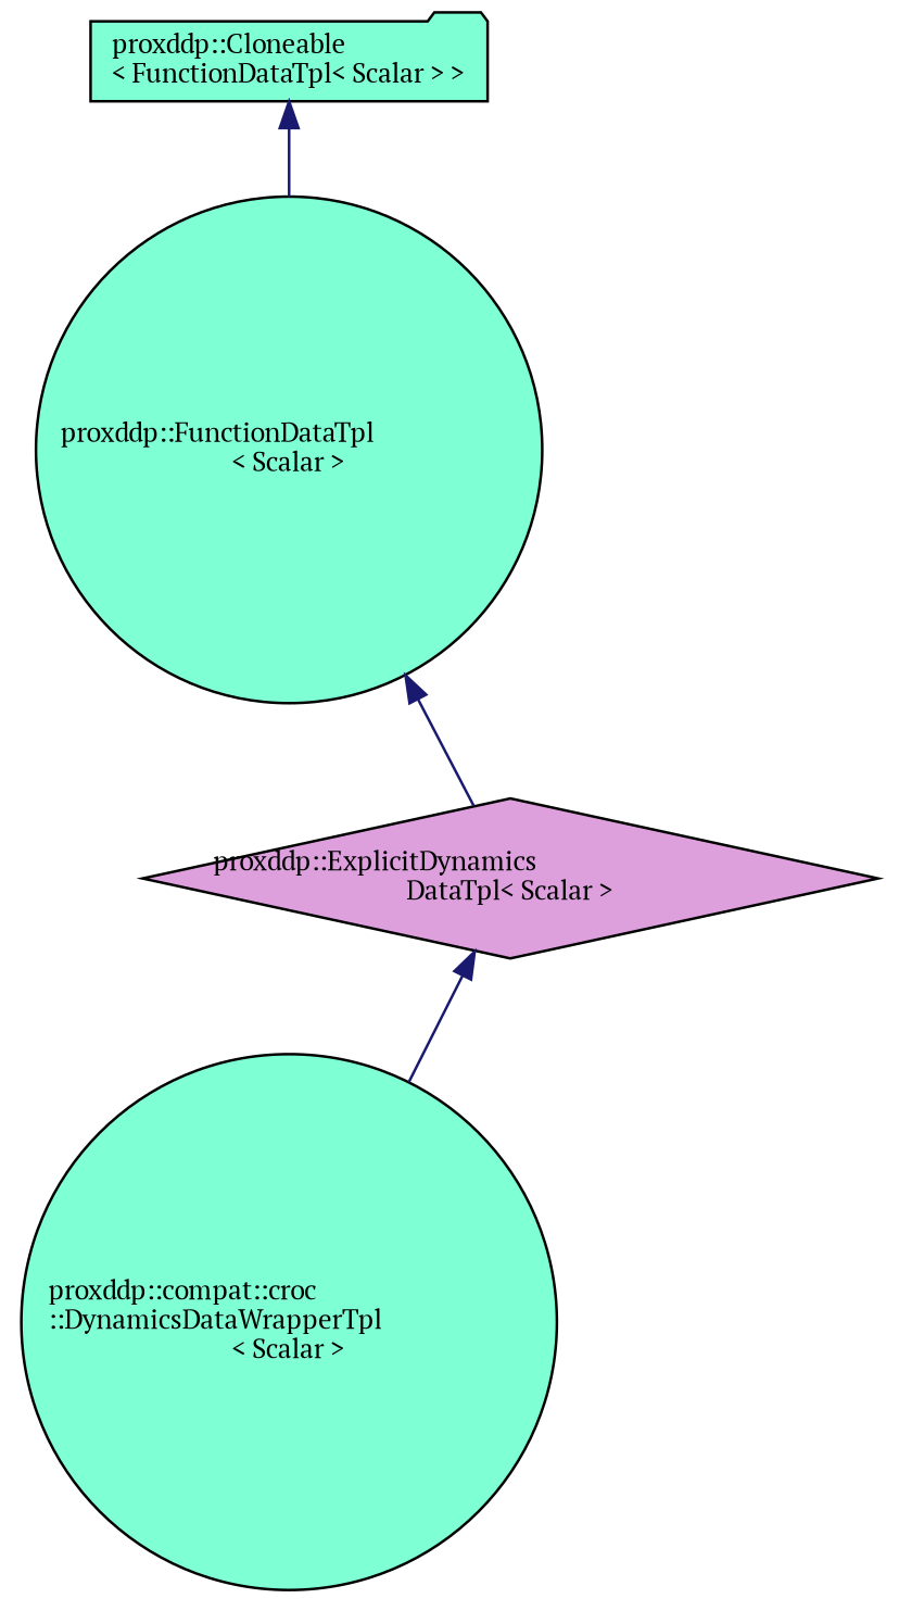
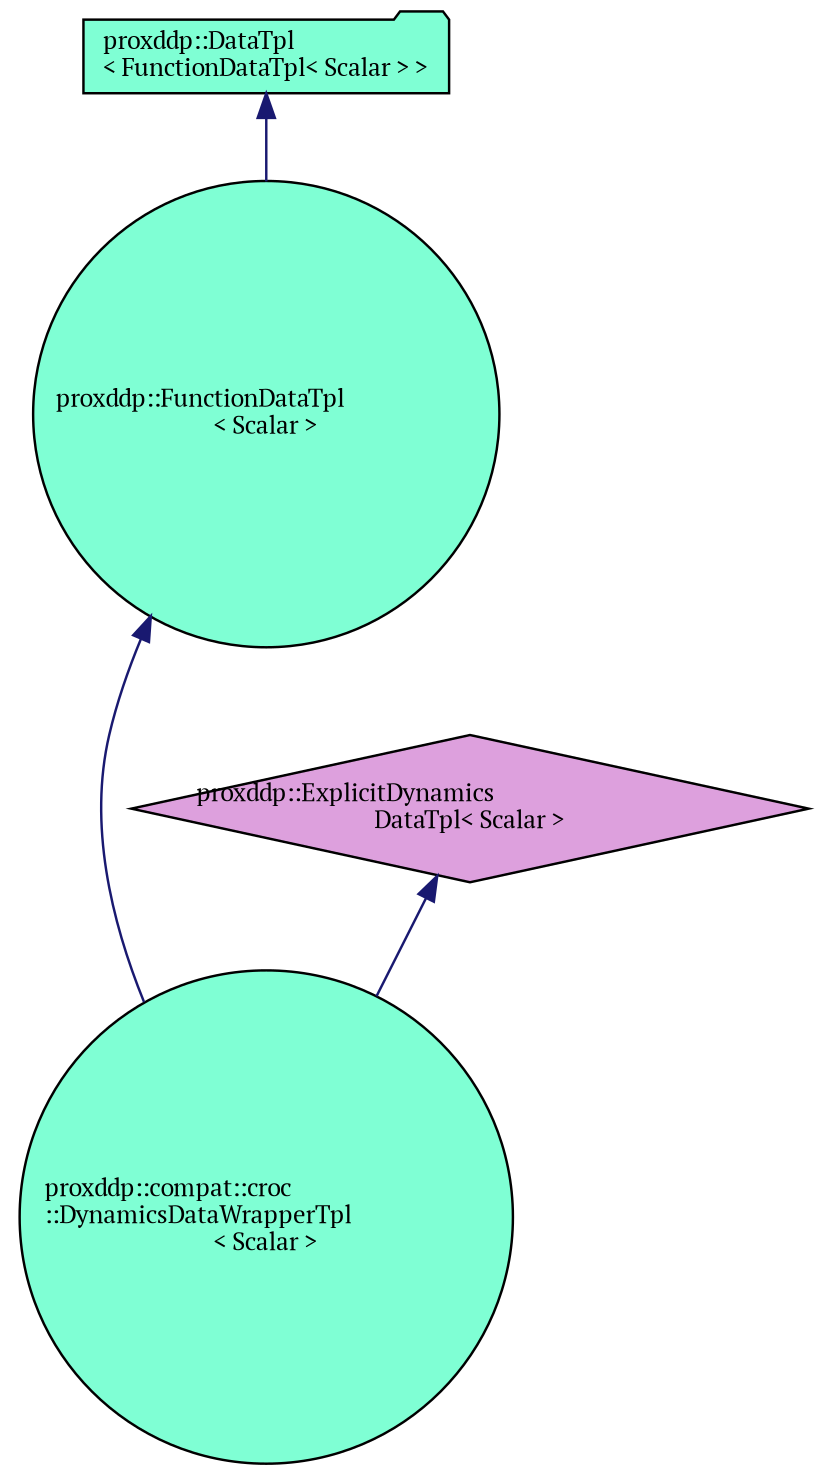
  digraph {
    fontname="PT Serif"
    node [color=black fillcolor=aquamarine fontname="PT Serif" fontsize=10 shape=circle style=filled]
    edge [color=midnightblue dir=back fontname="PT Serif" fontsize=10 labelfontname=Helvetica labelfontsize=10 style=solid]
    n1 [fontcolor=black height=0.2 label="proxddp::compat::croc\l::DynamicsDataWrapperTpl\l\< Scalar \>" width=0.4]
    n2 [fillcolor=plum height=0.2 label="proxddp::ExplicitDynamics\lDataTpl\< Scalar \>" shape=diamond width=0.4]
    n3 [height=0.2 label="proxddp::FunctionDataTpl\l\< Scalar \>" width=0.4]
-   n4 [height=0.2 label="proxddp::Cloneable\l\< FunctionDataTpl\< Scalar \> \>" shape=folder width=0.4]
+   n4 [height=0.2 label="proxddp::DataTpl\l\< FunctionDataTpl\< Scalar \> \>" shape=folder width=0.4]
    n2 -> n1
-   n3 -> n2
+   n3 -> n1
    n4 -> n3
  }
